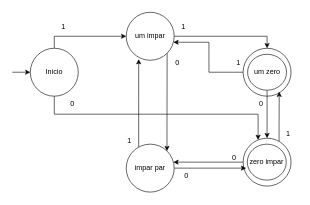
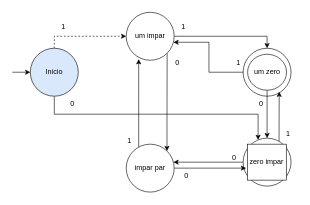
  <mxCell id="0" />
  <mxCell id="1" parent="0" />
  <mxCell id="2" style="edgeStyle=orthogonalEdgeStyle;rounded=0;orthogonalLoop=1;jettySize=auto;html=1;endArrow=none;endFill=0;startArrow=classic;startFill=1;" edge="1" parent="1" source="5"><mxGeometry relative="1" as="geometry"><mxPoint x="20" y="120" as="targetPoint" /></mxGeometry></mxCell>
  <mxCell id="3" style="edgeStyle=orthogonalEdgeStyle;rounded=0;orthogonalLoop=1;jettySize=auto;html=1;" edge="1" parent="1" source="5" target="10"><mxGeometry relative="1" as="geometry"><Array as="points"><mxPoint x="90" y="190" /><mxPoint x="430" y="190" /></Array></mxGeometry></mxCell>
- <mxCell id="4" style="edgeStyle=orthogonalEdgeStyle;rounded=0;orthogonalLoop=1;jettySize=auto;html=1;" edge="1" parent="1" source="5" target="16"><mxGeometry relative="1" as="geometry"><Array as="points"><mxPoint x="90" y="60" /></Array></mxGeometry></mxCell>
- <mxCell id="5" value="Inicio" style="ellipse;whiteSpace=wrap;html=1;" vertex="1" parent="1"><mxGeometry x="50" y="80" width="80" height="80" as="geometry" /></mxCell>
+ <mxCell id="4" style="edgeStyle=orthogonalEdgeStyle;rounded=0;orthogonalLoop=1;jettySize=auto;html=1;dashed=1;" edge="1" parent="1" source="5" target="16"><mxGeometry relative="1" as="geometry"><Array as="points"><mxPoint x="90" y="60" /></Array></mxGeometry></mxCell>
+ <mxCell id="5" value="Inicio" style="ellipse;whiteSpace=wrap;html=1;fillColor=#dae8fc;" vertex="1" parent="1"><mxGeometry x="50" y="80" width="80" height="80" as="geometry" /></mxCell>
  <mxCell id="6" style="edgeStyle=orthogonalEdgeStyle;rounded=0;orthogonalLoop=1;jettySize=auto;html=1;" edge="1" parent="1" source="7" target="16"><mxGeometry relative="1" as="geometry"><Array as="points"><mxPoint x="348" y="120" /><mxPoint x="348" y="70" /></Array></mxGeometry></mxCell>
  <mxCell id="7" value="" style="ellipse;whiteSpace=wrap;html=1;" vertex="1" parent="1"><mxGeometry x="405" y="80" width="80" height="80" as="geometry" /></mxCell>
  <mxCell id="8" style="edgeStyle=orthogonalEdgeStyle;rounded=0;orthogonalLoop=1;jettySize=auto;html=1;" edge="1" parent="1" source="10" target="14"><mxGeometry relative="1" as="geometry"><Array as="points"><mxPoint x="320" y="270" /><mxPoint x="320" y="270" /></Array></mxGeometry></mxCell>
  <mxCell id="9" style="edgeStyle=orthogonalEdgeStyle;rounded=0;orthogonalLoop=1;jettySize=auto;html=1;entryX=0.753;entryY=0.907;entryDx=0;entryDy=0;entryPerimeter=0;" edge="1" parent="1" source="10" target="7"><mxGeometry relative="1" as="geometry"><Array as="points"><mxPoint x="465" y="210" /><mxPoint x="465" y="210" /></Array></mxGeometry></mxCell>
  <mxCell id="10" value="" style="ellipse;whiteSpace=wrap;html=1;" vertex="1" parent="1"><mxGeometry x="405" y="230" width="80" height="80" as="geometry" /></mxCell>
  <mxCell id="11" style="edgeStyle=orthogonalEdgeStyle;rounded=0;orthogonalLoop=1;jettySize=auto;html=1;entryX=0.063;entryY=0.625;entryDx=0;entryDy=0;entryPerimeter=0;" edge="1" parent="1" source="14" target="10"><mxGeometry relative="1" as="geometry" /></mxCell>
  <mxCell id="12" style="edgeStyle=orthogonalEdgeStyle;rounded=0;orthogonalLoop=1;jettySize=auto;html=1;entryX=0.26;entryY=0.977;entryDx=0;entryDy=0;entryPerimeter=0;" edge="1" parent="1" source="14" target="16"><mxGeometry relative="1" as="geometry"><Array as="points"><mxPoint x="230" y="170" /></Array></mxGeometry></mxCell>
  <mxCell id="13" style="edgeStyle=orthogonalEdgeStyle;rounded=0;orthogonalLoop=1;jettySize=auto;html=1;entryX=1;entryY=1;entryDx=0;entryDy=0;endArrow=none;endFill=0;startArrow=classic;startFill=1;" edge="1" parent="1" source="14" target="16"><mxGeometry relative="1" as="geometry"><Array as="points"><mxPoint x="278" y="200" /><mxPoint x="278" y="200" /></Array></mxGeometry></mxCell>
  <mxCell id="14" value="impar par" style="ellipse;whiteSpace=wrap;html=1;" vertex="1" parent="1"><mxGeometry x="210" y="240" width="80" height="80" as="geometry" /></mxCell>
  <mxCell id="15" style="edgeStyle=orthogonalEdgeStyle;rounded=0;orthogonalLoop=1;jettySize=auto;html=1;entryX=0.5;entryY=0;entryDx=0;entryDy=0;" edge="1" parent="1" source="16" target="7"><mxGeometry relative="1" as="geometry" /></mxCell>
  <mxCell id="16" value="um impar" style="ellipse;whiteSpace=wrap;html=1;" vertex="1" parent="1"><mxGeometry x="210" y="20" width="80" height="80" as="geometry" /></mxCell>
  <mxCell id="17" value="0" style="text;html=1;align=center;verticalAlign=middle;resizable=0;points=[];autosize=1;strokeColor=none;fillColor=none;" vertex="1" parent="1"><mxGeometry x="105" y="158" width="30" height="30" as="geometry" /></mxCell>
  <mxCell id="18" value="1" style="text;html=1;align=center;verticalAlign=middle;resizable=0;points=[];autosize=1;strokeColor=none;fillColor=none;" vertex="1" parent="1"><mxGeometry x="90" y="30" width="30" height="30" as="geometry" /></mxCell>
- <mxCell id="19" value="zero impar" style="ellipse;whiteSpace=wrap;html=1;" vertex="1" parent="1"><mxGeometry x="412" y="240" width="65" height="60" as="geometry" /></mxCell>
+ <mxCell id="19" value="zero impar" style="whiteSpace=wrap;html=1;rounded=0;" vertex="1" parent="1"><mxGeometry x="412" y="240" width="65" height="60" as="geometry" /></mxCell>
  <mxCell id="20" style="edgeStyle=orthogonalEdgeStyle;rounded=0;orthogonalLoop=1;jettySize=auto;html=1;entryX=0.5;entryY=0;entryDx=0;entryDy=0;" edge="1" parent="1" source="21" target="10"><mxGeometry relative="1" as="geometry" /></mxCell>
  <mxCell id="21" value="um zero" style="ellipse;whiteSpace=wrap;html=1;" vertex="1" parent="1"><mxGeometry x="412.5" y="90" width="65" height="60" as="geometry" /></mxCell>
  <mxCell id="22" value="1" style="text;html=1;align=center;verticalAlign=middle;resizable=0;points=[];autosize=1;strokeColor=none;fillColor=none;" vertex="1" parent="1"><mxGeometry x="290" y="30" width="30" height="30" as="geometry" /></mxCell>
  <mxCell id="23" value="0" style="text;html=1;align=center;verticalAlign=middle;resizable=0;points=[];autosize=1;strokeColor=none;fillColor=none;" vertex="1" parent="1"><mxGeometry x="280" y="90" width="30" height="30" as="geometry" /></mxCell>
  <mxCell id="24" value="0" style="text;html=1;align=center;verticalAlign=middle;resizable=0;points=[];autosize=1;strokeColor=none;fillColor=none;" vertex="1" parent="1"><mxGeometry x="295" y="278" width="30" height="30" as="geometry" /></mxCell>
  <mxCell id="25" value="1" style="text;html=1;align=center;verticalAlign=middle;resizable=0;points=[];autosize=1;strokeColor=none;fillColor=none;" vertex="1" parent="1"><mxGeometry x="200" y="220" width="30" height="30" as="geometry" /></mxCell>
  <mxCell id="26" value="0" style="text;html=1;align=center;verticalAlign=middle;resizable=0;points=[];autosize=1;strokeColor=none;fillColor=none;" vertex="1" parent="1"><mxGeometry x="375" y="248" width="30" height="30" as="geometry" /></mxCell>
  <mxCell id="27" value="1" style="text;html=1;align=center;verticalAlign=middle;resizable=0;points=[];autosize=1;strokeColor=none;fillColor=none;" vertex="1" parent="1"><mxGeometry x="465" y="208" width="30" height="30" as="geometry" /></mxCell>
  <mxCell id="28" value="0" style="text;html=1;align=center;verticalAlign=middle;resizable=0;points=[];autosize=1;strokeColor=none;fillColor=none;" vertex="1" parent="1"><mxGeometry x="420" y="158" width="30" height="30" as="geometry" /></mxCell>
  <mxCell id="29" value="1" style="text;html=1;align=center;verticalAlign=middle;resizable=0;points=[];autosize=1;strokeColor=none;fillColor=none;" vertex="1" parent="1"><mxGeometry x="382" y="90" width="30" height="30" as="geometry" /></mxCell>
